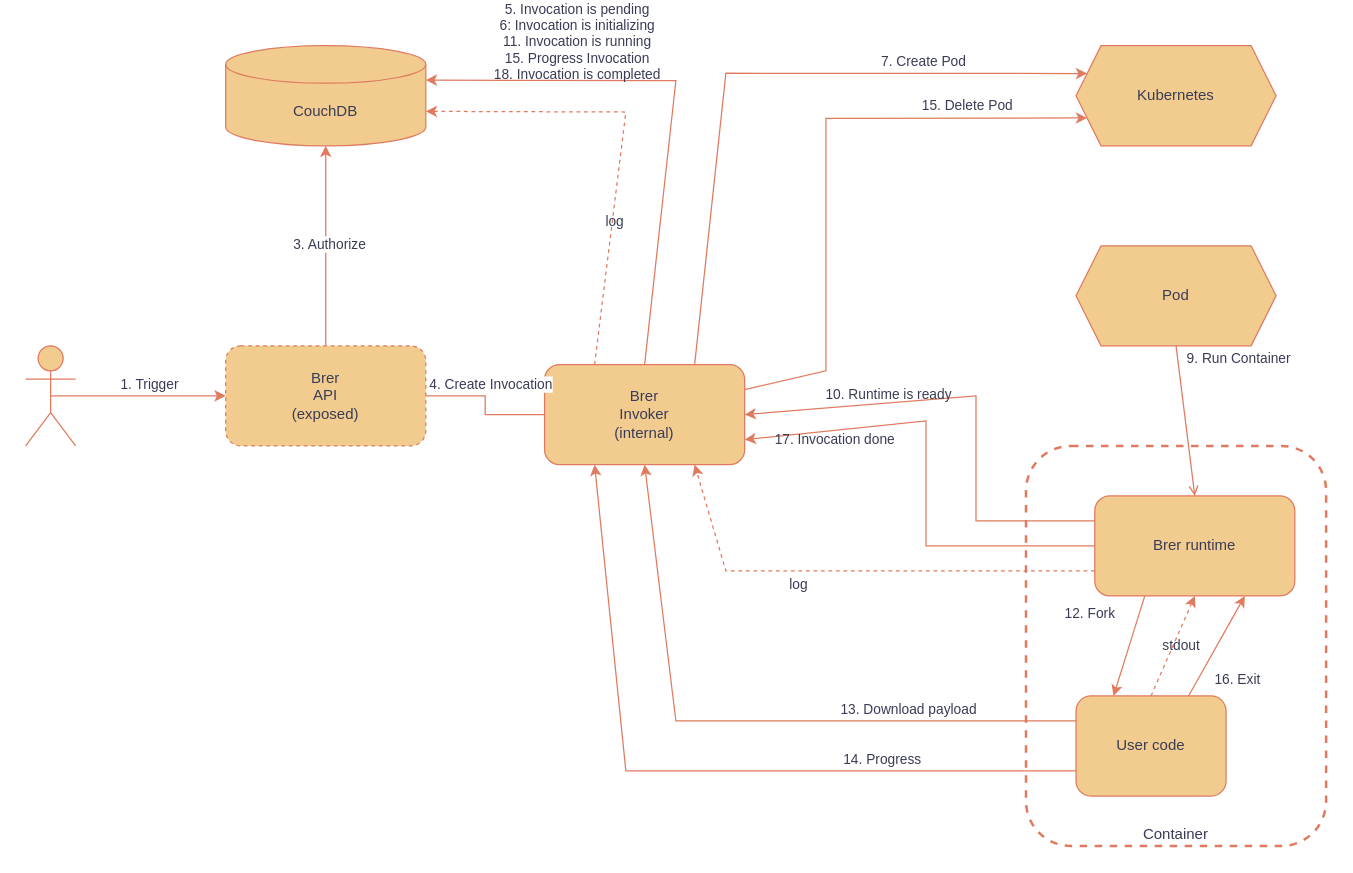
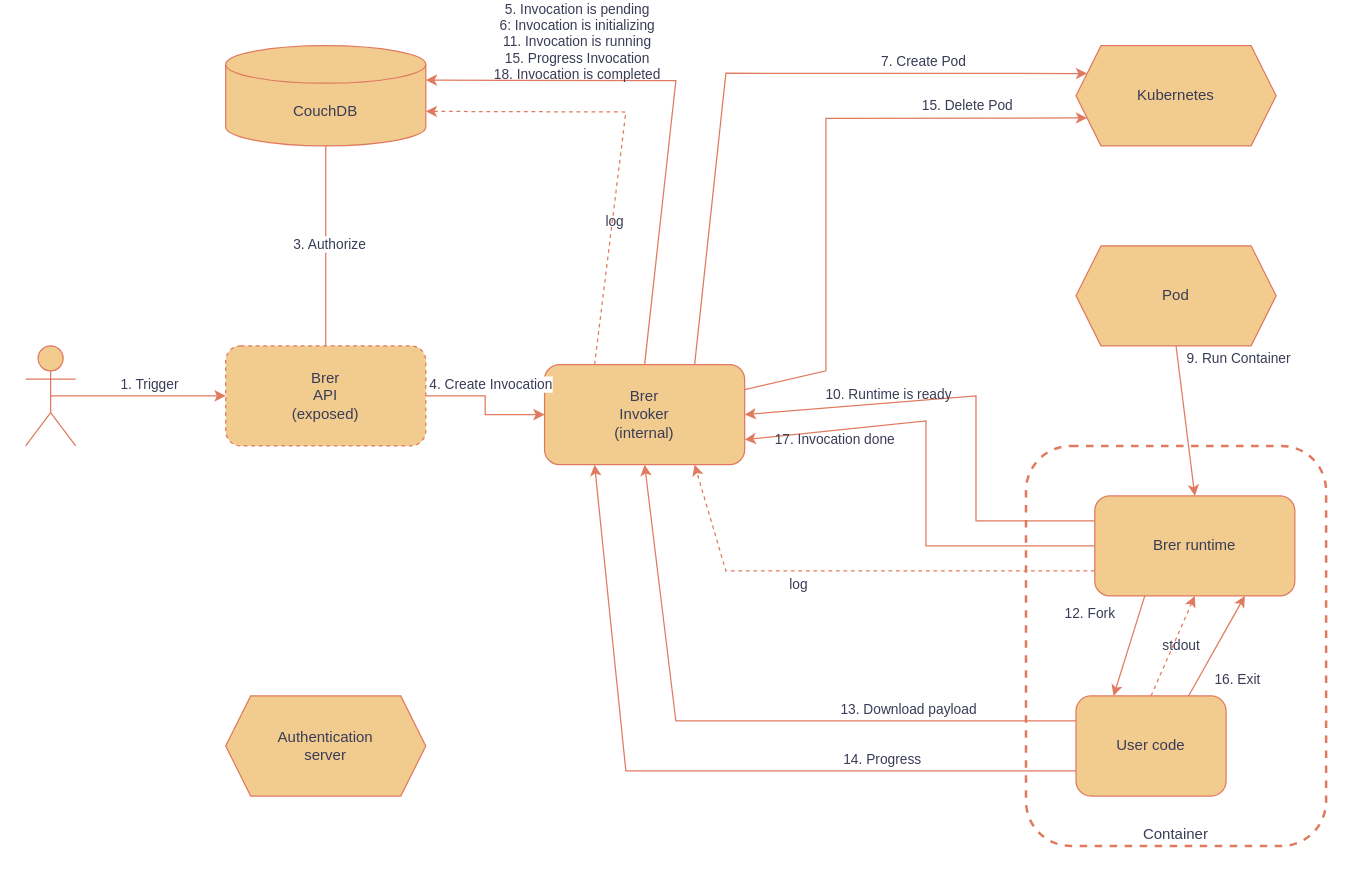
  <mxCell id="0" />
  <mxCell id="1" parent="0" />
  <mxCell id="2" value="Container" style="rounded=1;whiteSpace=wrap;html=1;fillColor=none;strokeWidth=2;dashed=1;strokeColor=#E07A5F;verticalAlign=bottom;labelBackgroundColor=none;fontColor=#393C56;" parent="1" vertex="1"><mxGeometry x="820" y="340" width="240" height="320" as="geometry" /></mxCell>
  <mxCell id="3" value="&lt;div&gt;Brer&lt;br&gt;&lt;/div&gt;&lt;div&gt;Invoker&lt;/div&gt;&lt;div&gt;(internal)&lt;br&gt;&lt;/div&gt;" style="rounded=1;whiteSpace=wrap;html=1;verticalAlign=middle;align=center;labelBackgroundColor=none;fillColor=#F2CC8F;strokeColor=#E07A5F;fontColor=#393C56;" parent="1" vertex="1"><mxGeometry x="435" y="275" width="160" height="80" as="geometry" /></mxCell>
  <mxCell id="4" value="Kubernetes" style="shape=hexagon;perimeter=hexagonPerimeter2;whiteSpace=wrap;html=1;fixedSize=1;labelBackgroundColor=none;fillColor=#F2CC8F;strokeColor=#E07A5F;fontColor=#393C56;" parent="1" vertex="1"><mxGeometry x="860" y="20" width="160" height="80" as="geometry" /></mxCell>
  <mxCell id="5" value="" style="shape=umlActor;verticalLabelPosition=bottom;verticalAlign=top;html=1;outlineConnect=0;labelBackgroundColor=none;fillColor=#F2CC8F;strokeColor=#E07A5F;fontColor=#393C56;" parent="1" vertex="1"><mxGeometry x="20" y="260" width="40" height="80" as="geometry" /></mxCell>
  <mxCell id="6" value="" style="endArrow=classic;html=1;rounded=0;exitX=0.5;exitY=0.5;exitDx=0;exitDy=0;exitPerimeter=0;labelBackgroundColor=none;fontColor=default;strokeColor=#E07A5F;entryX=0;entryY=0.5;entryDx=0;entryDy=0;" parent="1" source="5" target="38" edge="1"><mxGeometry width="50" height="50" relative="1" as="geometry"><mxPoint x="340" y="300" as="sourcePoint" /><mxPoint x="120" y="320" as="targetPoint" /></mxGeometry></mxCell>
  <mxCell id="7" value="1. Trigger" style="edgeLabel;html=1;align=center;verticalAlign=middle;resizable=0;points=[];labelBackgroundColor=none;fontColor=#393C56;" parent="6" vertex="1" connectable="0"><mxGeometry x="-0.411" y="2" relative="1" as="geometry"><mxPoint x="37" y="-8" as="offset" /></mxGeometry></mxCell>
  <mxCell id="8" value="" style="endArrow=classic;html=1;rounded=0;exitX=0.5;exitY=0;exitDx=0;exitDy=0;labelBackgroundColor=none;fontColor=default;strokeColor=#E07A5F;entryX=1;entryY=0;entryDx=0;entryDy=27.5;entryPerimeter=0;" parent="1" source="3" target="35" edge="1"><mxGeometry width="50" height="50" relative="1" as="geometry"><mxPoint x="420" y="180" as="sourcePoint" /><mxPoint x="70" y="90" as="targetPoint" /><Array as="points"><mxPoint x="540" y="48" /></Array></mxGeometry></mxCell>
  <mxCell id="9" value="&lt;div&gt;5. Invocation is pending&lt;/div&gt;&lt;div&gt;6: Invocation is initializing&lt;br&gt;&lt;/div&gt;&lt;div&gt;11. Invocation is running&lt;/div&gt;&lt;div&gt;15. Progress Invocation&lt;br&gt;&lt;/div&gt;&lt;div&gt;18. Invocation is completed&lt;br&gt;&lt;/div&gt;" style="edgeLabel;html=1;align=center;verticalAlign=middle;resizable=0;points=[];labelBackgroundColor=none;fontColor=#393C56;" parent="8" vertex="1" connectable="0"><mxGeometry x="0.035" relative="1" as="geometry"><mxPoint x="-79" y="-38" as="offset" /></mxGeometry></mxCell>
  <mxCell id="10" value="" style="endArrow=classic;html=1;rounded=0;exitX=0.75;exitY=0;exitDx=0;exitDy=0;entryX=0;entryY=0.25;entryDx=0;entryDy=0;labelBackgroundColor=none;fontColor=default;strokeColor=#E07A5F;" parent="1" source="3" target="4" edge="1"><mxGeometry width="50" height="50" relative="1" as="geometry"><mxPoint x="640" y="200" as="sourcePoint" /><mxPoint x="690" y="150" as="targetPoint" /><Array as="points"><mxPoint x="580" y="42" /></Array></mxGeometry></mxCell>
  <mxCell id="11" value="7. Create Pod" style="edgeLabel;html=1;align=center;verticalAlign=middle;resizable=0;points=[];labelBackgroundColor=none;fontColor=#393C56;" parent="10" vertex="1" connectable="0"><mxGeometry x="0.7" y="-1" relative="1" as="geometry"><mxPoint x="-53" y="-11" as="offset" /></mxGeometry></mxCell>
  <mxCell id="12" value="" style="endArrow=classic;html=1;rounded=0;exitX=0;exitY=0.25;exitDx=0;exitDy=0;entryX=1;entryY=0.5;entryDx=0;entryDy=0;labelBackgroundColor=none;fontColor=default;strokeColor=#E07A5F;" parent="1" source="17" target="3" edge="1"><mxGeometry width="50" height="50" relative="1" as="geometry"><mxPoint x="500" y="470" as="sourcePoint" /><mxPoint x="550" y="420" as="targetPoint" /><Array as="points"><mxPoint x="780" y="400" /><mxPoint x="780" y="300" /></Array></mxGeometry></mxCell>
  <mxCell id="13" value="&lt;div&gt;10. Runtime is ready&lt;br&gt;&lt;/div&gt;" style="edgeLabel;html=1;align=center;verticalAlign=middle;resizable=0;points=[];labelBackgroundColor=none;fontColor=#393C56;" parent="12" vertex="1" connectable="0"><mxGeometry x="0.575" relative="1" as="geometry"><mxPoint x="34" y="-10" as="offset" /></mxGeometry></mxCell>
  <mxCell id="14" value="" style="endArrow=classic;html=1;rounded=0;exitX=0;exitY=0.5;exitDx=0;exitDy=0;entryX=1;entryY=0.75;entryDx=0;entryDy=0;labelBackgroundColor=none;fontColor=default;strokeColor=#E07A5F;" parent="1" source="17" target="3" edge="1"><mxGeometry width="50" height="50" relative="1" as="geometry"><mxPoint x="430" y="460" as="sourcePoint" /><mxPoint x="480" y="410" as="targetPoint" /><Array as="points"><mxPoint x="740" y="420" /><mxPoint x="740" y="320" /></Array></mxGeometry></mxCell>
  <mxCell id="15" value="17. Invocation done" style="edgeLabel;html=1;align=center;verticalAlign=middle;resizable=0;points=[];labelBackgroundColor=none;fontColor=#393C56;" parent="14" vertex="1" connectable="0"><mxGeometry x="0.45" y="-2" relative="1" as="geometry"><mxPoint x="-33" y="12" as="offset" /></mxGeometry></mxCell>
  <mxCell id="16" value="User code" style="rounded=1;whiteSpace=wrap;html=1;verticalAlign=middle;align=center;labelBackgroundColor=none;fillColor=#F2CC8F;strokeColor=#E07A5F;fontColor=#393C56;" parent="1" vertex="1"><mxGeometry x="860" y="540" width="120" height="80" as="geometry" /></mxCell>
  <mxCell id="17" value="Brer runtime" style="rounded=1;whiteSpace=wrap;html=1;verticalAlign=middle;align=center;labelBackgroundColor=none;fillColor=#F2CC8F;strokeColor=#E07A5F;fontColor=#393C56;" parent="1" vertex="1"><mxGeometry x="875" y="380" width="160" height="80" as="geometry" /></mxCell>
- <mxCell id="18" value="" style="endArrow=open;html=1;rounded=0;exitX=0.5;exitY=1;exitDx=0;exitDy=0;entryX=0.5;entryY=0;entryDx=0;entryDy=0;labelBackgroundColor=none;fontColor=default;strokeColor=#E07A5F;" parent="1" source="28" target="17" edge="1"><mxGeometry width="50" height="50" relative="1" as="geometry"><mxPoint x="920" y="260" as="sourcePoint" /><mxPoint x="740" y="470" as="targetPoint" /></mxGeometry></mxCell>
+ <mxCell id="18" value="" style="endArrow=classic;html=1;rounded=0;exitX=0.5;exitY=1;exitDx=0;exitDy=0;entryX=0.5;entryY=0;entryDx=0;entryDy=0;labelBackgroundColor=none;fontColor=default;strokeColor=#E07A5F;" parent="1" source="28" target="17" edge="1"><mxGeometry width="50" height="50" relative="1" as="geometry"><mxPoint x="920" y="260" as="sourcePoint" /><mxPoint x="740" y="470" as="targetPoint" /></mxGeometry></mxCell>
  <mxCell id="19" value="9. Run Container" style="edgeLabel;html=1;align=center;verticalAlign=middle;resizable=0;points=[];labelBackgroundColor=none;fontColor=#393C56;" parent="18" vertex="1" connectable="0"><mxGeometry x="-0.5" y="2" relative="1" as="geometry"><mxPoint x="44" y="-20" as="offset" /></mxGeometry></mxCell>
  <mxCell id="20" value="" style="endArrow=classic;html=1;rounded=0;exitX=0.25;exitY=1;exitDx=0;exitDy=0;entryX=0.25;entryY=0;entryDx=0;entryDy=0;labelBackgroundColor=none;fontColor=default;strokeColor=#E07A5F;" parent="1" source="17" target="16" edge="1"><mxGeometry width="50" height="50" relative="1" as="geometry"><mxPoint x="1140" y="480" as="sourcePoint" /><mxPoint x="1140" y="560" as="targetPoint" /></mxGeometry></mxCell>
  <mxCell id="21" value="12. Fork" style="edgeLabel;html=1;align=center;verticalAlign=middle;resizable=0;points=[];labelBackgroundColor=none;fontColor=#393C56;" parent="20" vertex="1" connectable="0"><mxGeometry x="0.35" y="-1" relative="1" as="geometry"><mxPoint x="-27" y="-41" as="offset" /></mxGeometry></mxCell>
  <mxCell id="22" value="" style="endArrow=classic;html=1;rounded=0;exitX=0.5;exitY=0;exitDx=0;exitDy=0;entryX=0.5;entryY=1;entryDx=0;entryDy=0;dashed=1;labelBackgroundColor=none;fontColor=default;strokeColor=#E07A5F;" parent="1" source="16" target="17" edge="1"><mxGeometry width="50" height="50" relative="1" as="geometry"><mxPoint x="910" y="470" as="sourcePoint" /><mxPoint x="910" y="550" as="targetPoint" /><Array as="points" /></mxGeometry></mxCell>
  <mxCell id="23" value="stdout" style="edgeLabel;html=1;align=center;verticalAlign=middle;resizable=0;points=[];labelBackgroundColor=none;fontColor=#393C56;" parent="22" vertex="1" connectable="0"><mxGeometry x="0.35" y="1" relative="1" as="geometry"><mxPoint x="1" y="14" as="offset" /></mxGeometry></mxCell>
  <mxCell id="24" value="" style="endArrow=classic;html=1;rounded=0;entryX=1;entryY=0;entryDx=0;entryDy=52.5;dashed=1;labelBackgroundColor=none;fontColor=default;strokeColor=#E07A5F;entryPerimeter=0;exitX=0.25;exitY=0;exitDx=0;exitDy=0;" parent="1" source="3" target="35" edge="1"><mxGeometry width="50" height="50" relative="1" as="geometry"><mxPoint x="70" y="200" as="sourcePoint" /><mxPoint x="200" y="100" as="targetPoint" /><Array as="points"><mxPoint x="500" y="73" /></Array></mxGeometry></mxCell>
  <mxCell id="25" value="log" style="edgeLabel;html=1;align=center;verticalAlign=middle;resizable=0;points=[];labelBackgroundColor=none;fontColor=#393C56;" vertex="1" connectable="0" parent="24"><mxGeometry x="-0.366" y="-1" relative="1" as="geometry"><mxPoint as="offset" /></mxGeometry></mxCell>
  <mxCell id="26" value="" style="endArrow=classic;html=1;rounded=0;exitX=0.75;exitY=0;exitDx=0;exitDy=0;entryX=0.75;entryY=1;entryDx=0;entryDy=0;labelBackgroundColor=none;fontColor=default;strokeColor=#E07A5F;" parent="1" source="16" target="17" edge="1"><mxGeometry width="50" height="50" relative="1" as="geometry"><mxPoint x="910" y="470" as="sourcePoint" /><mxPoint x="910" y="550" as="targetPoint" /></mxGeometry></mxCell>
  <mxCell id="27" value="16. Exit" style="edgeLabel;html=1;align=center;verticalAlign=middle;resizable=0;points=[];labelBackgroundColor=none;fontColor=#393C56;" parent="26" vertex="1" connectable="0"><mxGeometry x="-0.35" y="-1" relative="1" as="geometry"><mxPoint x="23" y="12" as="offset" /></mxGeometry></mxCell>
  <mxCell id="28" value="Pod" style="shape=hexagon;perimeter=hexagonPerimeter2;whiteSpace=wrap;html=1;fixedSize=1;labelBackgroundColor=none;fillColor=#F2CC8F;strokeColor=#E07A5F;fontColor=#393C56;" parent="1" vertex="1"><mxGeometry x="860" y="180" width="160" height="80" as="geometry" /></mxCell>
  <mxCell id="29" value="" style="endArrow=classic;html=1;rounded=0;exitX=0;exitY=0.25;exitDx=0;exitDy=0;entryX=0.5;entryY=1;entryDx=0;entryDy=0;labelBackgroundColor=none;fontColor=default;strokeColor=#E07A5F;" parent="1" source="16" target="3" edge="1"><mxGeometry width="50" height="50" relative="1" as="geometry"><mxPoint x="390" y="570" as="sourcePoint" /><mxPoint x="390" y="490" as="targetPoint" /><Array as="points"><mxPoint x="540" y="560" /></Array></mxGeometry></mxCell>
  <mxCell id="30" value="13. Download payload" style="edgeLabel;html=1;align=center;verticalAlign=middle;resizable=0;points=[];labelBackgroundColor=none;fontColor=#393C56;" parent="29" vertex="1" connectable="0"><mxGeometry x="-0.464" relative="1" as="geometry"><mxPoint x="6" y="-10" as="offset" /></mxGeometry></mxCell>
  <mxCell id="31" value="" style="endArrow=classic;html=1;rounded=0;entryX=0;entryY=0.75;entryDx=0;entryDy=0;labelBackgroundColor=none;fontColor=default;strokeColor=#E07A5F;exitX=1;exitY=0.25;exitDx=0;exitDy=0;" parent="1" source="3" target="4" edge="1"><mxGeometry width="50" height="50" relative="1" as="geometry"><mxPoint x="430" y="270" as="sourcePoint" /><mxPoint x="519" y="52" as="targetPoint" /><Array as="points"><mxPoint x="660" y="280" /><mxPoint x="660" y="78" /></Array></mxGeometry></mxCell>
  <mxCell id="32" value="15. Delete Pod" style="edgeLabel;html=1;align=center;verticalAlign=middle;resizable=0;points=[];labelBackgroundColor=none;fontColor=#393C56;" parent="31" vertex="1" connectable="0"><mxGeometry x="0.7" y="-1" relative="1" as="geometry"><mxPoint x="-25" y="-11" as="offset" /></mxGeometry></mxCell>
  <mxCell id="33" value="" style="endArrow=classic;html=1;rounded=0;dashed=1;labelBackgroundColor=none;fontColor=default;strokeColor=#E07A5F;entryX=0.75;entryY=1;entryDx=0;entryDy=0;exitX=0;exitY=0.75;exitDx=0;exitDy=0;" parent="1" source="17" target="3" edge="1"><mxGeometry width="50" height="50" relative="1" as="geometry"><mxPoint x="500" y="500" as="sourcePoint" /><mxPoint x="320" y="300" as="targetPoint" /><Array as="points"><mxPoint x="580" y="440" /></Array></mxGeometry></mxCell>
  <mxCell id="34" value="log" style="edgeLabel;html=1;align=center;verticalAlign=middle;resizable=0;points=[];labelBackgroundColor=none;fontColor=#393C56;" parent="33" vertex="1" connectable="0"><mxGeometry x="0.093" y="3" relative="1" as="geometry"><mxPoint x="-28" y="7" as="offset" /></mxGeometry></mxCell>
  <mxCell id="35" value="CouchDB" style="shape=cylinder3;whiteSpace=wrap;html=1;boundedLbl=1;backgroundOutline=1;size=15;fillColor=#F2CC8F;strokeColor=#E07A5F;fontColor=#393C56;labelBackgroundColor=none;" parent="1" vertex="1"><mxGeometry x="180" y="20" width="160" height="80" as="geometry" /></mxCell>
- <mxCell id="36" style="edgeStyle=orthogonalEdgeStyle;rounded=0;orthogonalLoop=1;jettySize=auto;html=1;exitX=1;exitY=0.5;exitDx=0;exitDy=0;entryX=0;entryY=0.5;entryDx=0;entryDy=0;strokeColor=#E07A5F;fontColor=#393C56;fillColor=#F2CC8F;endArrow=none;" edge="1" parent="1" source="38" target="3"><mxGeometry relative="1" as="geometry" /></mxCell>
+ <mxCell id="36" style="edgeStyle=orthogonalEdgeStyle;rounded=0;orthogonalLoop=1;jettySize=auto;html=1;exitX=1;exitY=0.5;exitDx=0;exitDy=0;entryX=0;entryY=0.5;entryDx=0;entryDy=0;strokeColor=#E07A5F;fontColor=#393C56;fillColor=#F2CC8F;" edge="1" parent="1" source="38" target="3"><mxGeometry relative="1" as="geometry" /></mxCell>
  <mxCell id="37" value="4. Create Invocation" style="edgeLabel;html=1;align=center;verticalAlign=middle;resizable=0;points=[];fontColor=#393C56;" vertex="1" connectable="0" parent="36"><mxGeometry x="-0.175" relative="1" as="geometry"><mxPoint x="6" y="-10" as="offset" /></mxGeometry></mxCell>
  <mxCell id="38" value="&lt;div&gt;Brer&lt;br&gt;&lt;/div&gt;&lt;div&gt;API&lt;/div&gt;&lt;div&gt;(exposed)&lt;br&gt;&lt;/div&gt;" style="rounded=1;whiteSpace=wrap;html=1;verticalAlign=middle;align=center;labelBackgroundColor=none;fillColor=#F2CC8F;strokeColor=#E07A5F;fontColor=#393C56;dashed=1;" vertex="1" parent="1"><mxGeometry x="180" y="260" width="160" height="80" as="geometry" /></mxCell>
- <mxCell id="40" style="edgeStyle=orthogonalEdgeStyle;rounded=0;orthogonalLoop=1;jettySize=auto;html=1;exitX=0.5;exitY=0;exitDx=0;exitDy=0;entryX=0.5;entryY=1;entryDx=0;entryDy=0;entryPerimeter=0;strokeColor=#E07A5F;fontColor=#393C56;fillColor=#F2CC8F;" edge="1" parent="1" source="38" target="35"><mxGeometry relative="1" as="geometry" /></mxCell>
+ <mxCell id="39" value="&lt;div&gt;Authentication&lt;/div&gt;&lt;div&gt;server&lt;br&gt;&lt;/div&gt;" style="shape=hexagon;perimeter=hexagonPerimeter2;whiteSpace=wrap;html=1;fixedSize=1;labelBackgroundColor=none;fillColor=#F2CC8F;strokeColor=#E07A5F;fontColor=#393C56;" vertex="1" parent="1"><mxGeometry x="180" y="540" width="160" height="80" as="geometry" /></mxCell>
+ <mxCell id="40" style="edgeStyle=orthogonalEdgeStyle;rounded=0;orthogonalLoop=1;jettySize=auto;html=1;exitX=0.5;exitY=0;exitDx=0;exitDy=0;entryX=0.5;entryY=1;entryDx=0;entryDy=0;entryPerimeter=0;strokeColor=#E07A5F;fontColor=#393C56;fillColor=#F2CC8F;endArrow=none;" edge="1" parent="1" source="38" target="35"><mxGeometry relative="1" as="geometry" /></mxCell>
  <mxCell id="41" value="3. Authorize" style="edgeLabel;html=1;align=center;verticalAlign=middle;resizable=0;points=[];fontColor=#393C56;" vertex="1" connectable="0" parent="40"><mxGeometry x="0.021" y="-2" relative="1" as="geometry"><mxPoint as="offset" /></mxGeometry></mxCell>
  <mxCell id="42" value="" style="endArrow=classic;html=1;rounded=0;exitX=0;exitY=0.75;exitDx=0;exitDy=0;entryX=0.25;entryY=1;entryDx=0;entryDy=0;labelBackgroundColor=none;fontColor=default;strokeColor=#E07A5F;" edge="1" parent="1" source="16" target="3"><mxGeometry width="50" height="50" relative="1" as="geometry"><mxPoint x="760" y="670" as="sourcePoint" /><mxPoint x="440" y="450" as="targetPoint" /><Array as="points"><mxPoint x="500" y="600" /></Array></mxGeometry></mxCell>
  <mxCell id="43" value="14. Progress" style="edgeLabel;html=1;align=center;verticalAlign=middle;resizable=0;points=[];labelBackgroundColor=none;fontColor=#393C56;" vertex="1" connectable="0" parent="42"><mxGeometry x="-0.464" relative="1" as="geometry"><mxPoint x="6" y="-10" as="offset" /></mxGeometry></mxCell>
